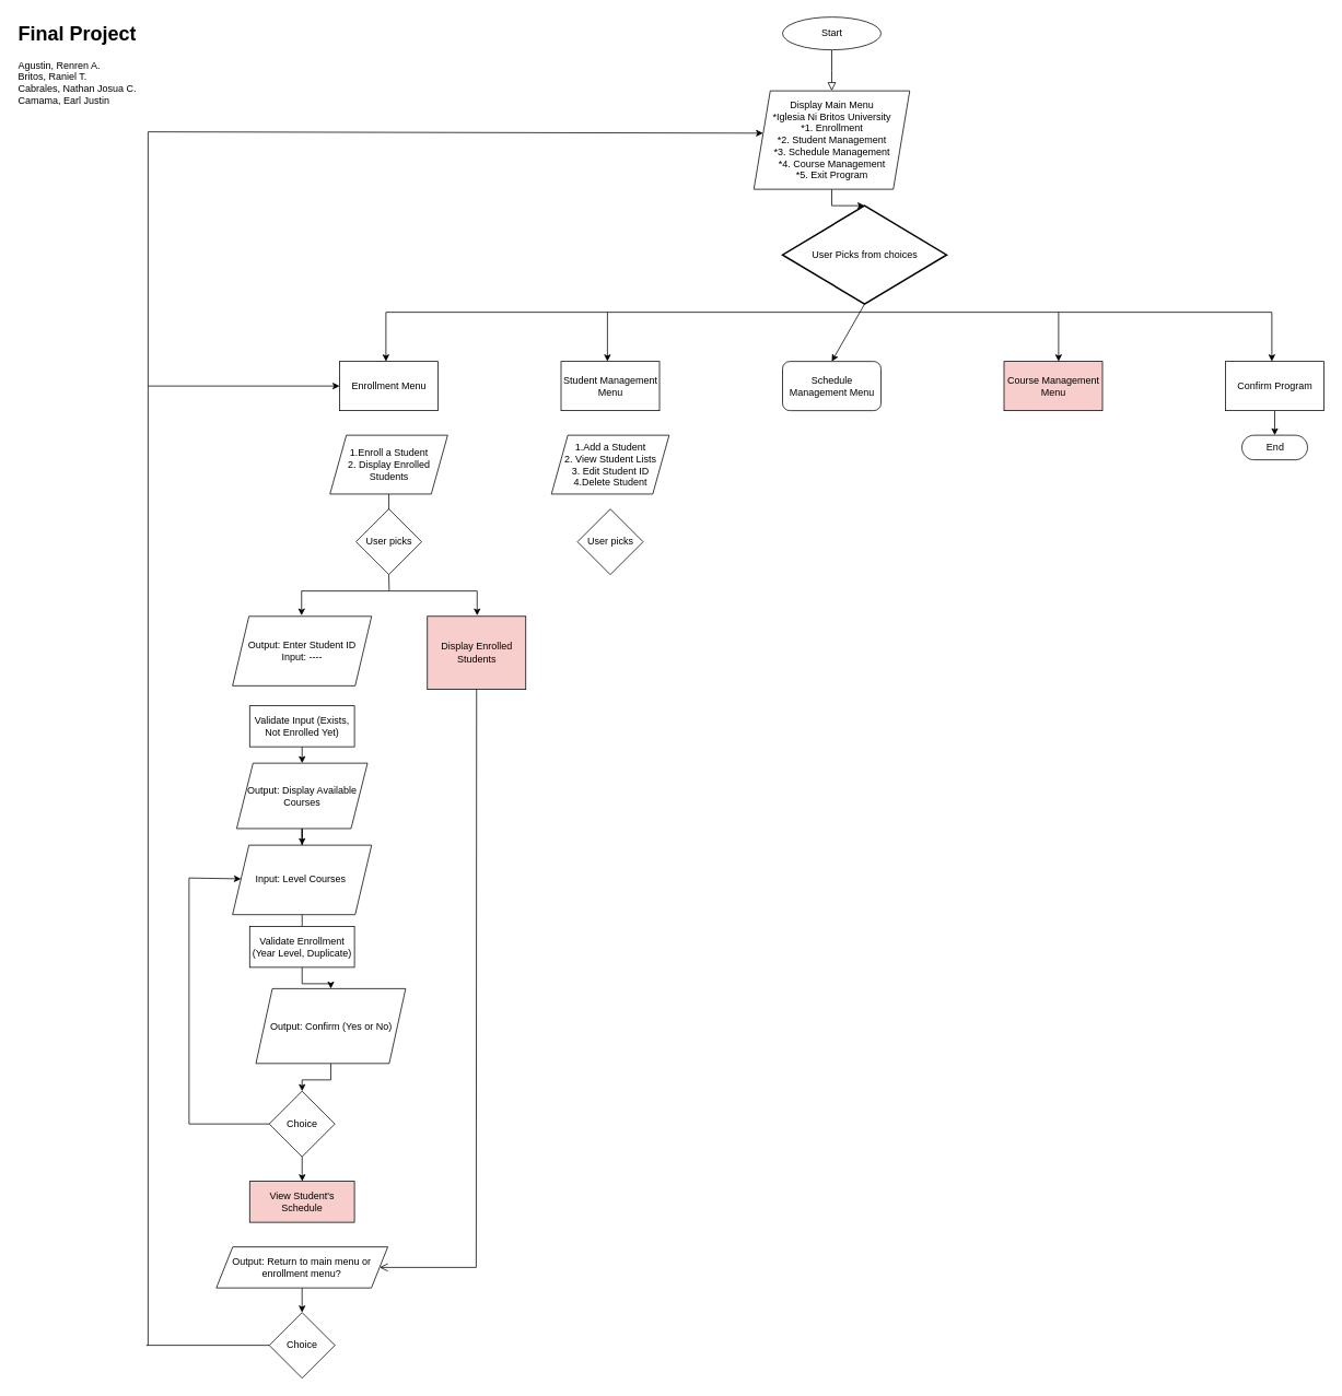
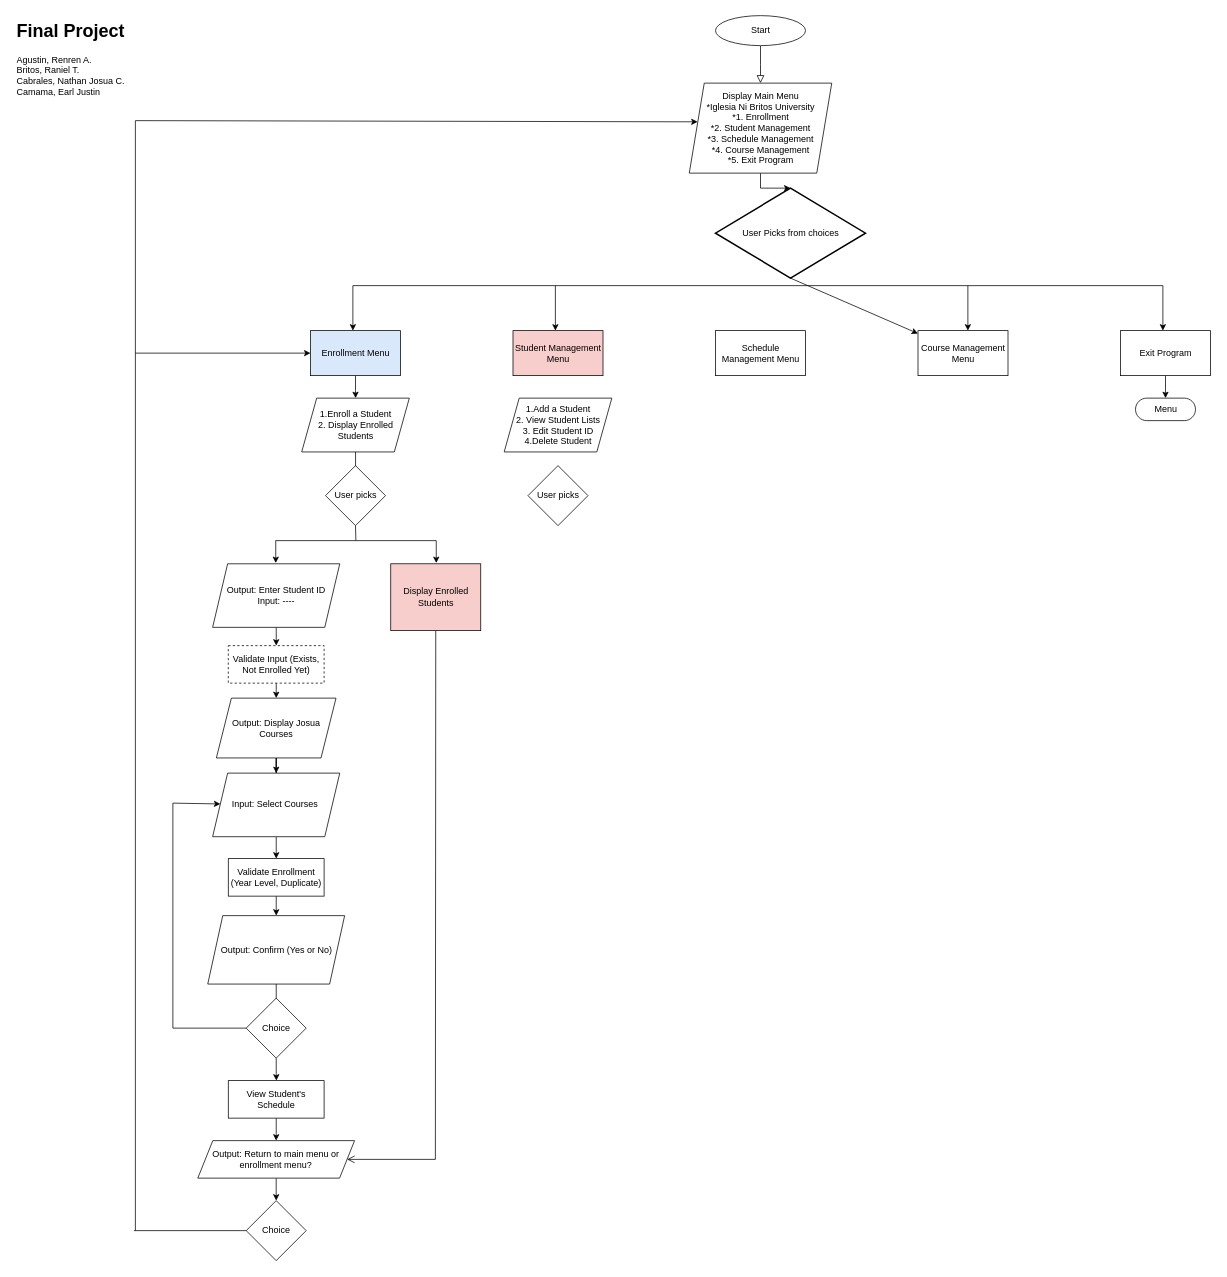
  <mxCell id="0" />
  <mxCell id="1" parent="0" />
  <mxCell id="2" value="" style="rounded=0;html=1;jettySize=auto;orthogonalLoop=1;fontSize=11;endArrow=block;endFill=0;endSize=8;strokeWidth=1;shadow=0;labelBackgroundColor=none;edgeStyle=orthogonalEdgeStyle;" parent="1" source="3" edge="1"><mxGeometry relative="1" as="geometry"><mxPoint x="1013.5" y="110" as="targetPoint" /></mxGeometry></mxCell>
  <mxCell id="3" value="Start" style="ellipse;whiteSpace=wrap;html=1;fontSize=12;glass=0;strokeWidth=1;shadow=0;" parent="1" vertex="1"><mxGeometry x="953.5" y="20" width="120" height="40" as="geometry" /></mxCell>
  <mxCell id="4" value="&lt;h1 style=&quot;margin-top: 0px;&quot;&gt;Final Project&lt;br&gt;&lt;/h1&gt;&lt;div&gt;Agustin, Renren A.&lt;/div&gt;&lt;div&gt;Britos, Raniel T.&lt;/div&gt;&lt;div&gt;&lt;span style=&quot;background-color: initial;&quot;&gt;Cabrales, Nathan Josua C.&lt;/span&gt;&lt;br&gt;&lt;/div&gt;&lt;div&gt;&lt;span style=&quot;background-color: initial;&quot;&gt;Camama, Earl Justin&lt;/span&gt;&lt;/div&gt;" style="text;html=1;whiteSpace=wrap;overflow=hidden;rounded=0;" parent="1" vertex="1"><mxGeometry x="20" y="20" width="180" height="120" as="geometry" /></mxCell>
  <mxCell id="5" value="User Picks from choices" style="strokeWidth=2;html=1;shape=mxgraph.flowchart.decision;whiteSpace=wrap;" parent="1" vertex="1"><mxGeometry x="953.5" y="250" width="200" height="120" as="geometry" /></mxCell>
- <mxCell id="6" value="Student Management Menu" style="rounded=0;whiteSpace=wrap;html=1;" parent="1" vertex="1"><mxGeometry x="683.5" y="440" width="120" height="60" as="geometry" /></mxCell>
- <mxCell id="7" value="Course Management Menu" style="rounded=0;whiteSpace=wrap;html=1;fillColor=#f8cecc;" parent="1" vertex="1"><mxGeometry x="1223.5" y="440" width="120" height="60" as="geometry" /></mxCell>
- <mxCell id="8" value="Schedule Management Menu" style="whiteSpace=wrap;html=1;rounded=1;" parent="1" vertex="1"><mxGeometry x="953.5" y="440" width="120" height="60" as="geometry" /></mxCell>
- <mxCell id="10" value="Enrollment Menu" style="rounded=0;whiteSpace=wrap;html=1;" parent="1" vertex="1"><mxGeometry x="413.5" y="440" width="120" height="60" as="geometry" /></mxCell>
+ <mxCell id="6" value="Student Management Menu" style="rounded=0;whiteSpace=wrap;html=1;fillColor=#f8cecc;" parent="1" vertex="1"><mxGeometry x="683.5" y="440" width="120" height="60" as="geometry" /></mxCell>
+ <mxCell id="7" value="Course Management Menu" style="rounded=0;whiteSpace=wrap;html=1;" parent="1" vertex="1"><mxGeometry x="1223.5" y="440" width="120" height="60" as="geometry" /></mxCell>
+ <mxCell id="8" value="Schedule Management Menu" style="rounded=0;whiteSpace=wrap;html=1;" parent="1" vertex="1"><mxGeometry x="953.5" y="440" width="120" height="60" as="geometry" /></mxCell>
+ <mxCell id="9" value="" style="edgeStyle=orthogonalEdgeStyle;rounded=0;orthogonalLoop=1;jettySize=auto;html=1;" parent="1" source="10" target="22" edge="1"><mxGeometry relative="1" as="geometry" /></mxCell>
+ <mxCell id="10" value="Enrollment Menu" style="rounded=0;whiteSpace=wrap;html=1;fillColor=#dae8fc;" parent="1" vertex="1"><mxGeometry x="413.5" y="440" width="120" height="60" as="geometry" /></mxCell>
  <mxCell id="11" value="" style="edgeStyle=none;html=1;" parent="1" source="12" target="57" edge="1"><mxGeometry relative="1" as="geometry" /></mxCell>
- <mxCell id="12" value="Confirm Program" style="rounded=0;whiteSpace=wrap;html=1;" parent="1" vertex="1"><mxGeometry x="1493.5" y="440" width="120" height="60" as="geometry" /></mxCell>
- <mxCell id="13" value="" style="endArrow=classic;html=1;rounded=0;exitX=0.5;exitY=1;exitDx=0;exitDy=0;exitPerimeter=0;entryX=0.5;entryY=0;entryDx=0;entryDy=0;" parent="1" source="5" target="8" edge="1"><mxGeometry width="50" height="50" relative="1" as="geometry"><mxPoint x="1003.5" y="410" as="sourcePoint" /><mxPoint x="1053.5" y="360" as="targetPoint" /></mxGeometry></mxCell>
+ <mxCell id="12" value="Exit Program" style="rounded=0;whiteSpace=wrap;html=1;" parent="1" vertex="1"><mxGeometry x="1493.5" y="440" width="120" height="60" as="geometry" /></mxCell>
+ <mxCell id="13" value="" style="endArrow=classic;html=1;rounded=0;exitX=0.5;exitY=1;exitDx=0;exitDy=0;exitPerimeter=0;" parent="1" source="5" target="7" edge="1"><mxGeometry width="50" height="50" relative="1" as="geometry"><mxPoint x="1003.5" y="410" as="sourcePoint" /><mxPoint x="1053.5" y="360" as="targetPoint" /></mxGeometry></mxCell>
  <mxCell id="14" value="" style="endArrow=none;html=1;rounded=0;" parent="1" edge="1"><mxGeometry width="50" height="50" relative="1" as="geometry"><mxPoint x="470" y="380" as="sourcePoint" /><mxPoint x="1550" y="380" as="targetPoint" /></mxGeometry></mxCell>
  <mxCell id="15" value="" style="endArrow=classic;html=1;rounded=0;entryX=0.5;entryY=0;entryDx=0;entryDy=0;" parent="1" edge="1"><mxGeometry width="50" height="50" relative="1" as="geometry"><mxPoint x="470" y="380" as="sourcePoint" /><mxPoint x="470" y="440" as="targetPoint" /></mxGeometry></mxCell>
  <mxCell id="16" value="" style="endArrow=classic;html=1;rounded=0;entryX=0.5;entryY=0;entryDx=0;entryDy=0;" parent="1" edge="1"><mxGeometry width="50" height="50" relative="1" as="geometry"><mxPoint x="740" y="380" as="sourcePoint" /><mxPoint x="740" y="440" as="targetPoint" /></mxGeometry></mxCell>
  <mxCell id="17" value="" style="endArrow=classic;html=1;rounded=0;entryX=0.5;entryY=0;entryDx=0;entryDy=0;" parent="1" edge="1"><mxGeometry width="50" height="50" relative="1" as="geometry"><mxPoint x="1290" y="380" as="sourcePoint" /><mxPoint x="1290" y="440" as="targetPoint" /></mxGeometry></mxCell>
  <mxCell id="18" value="" style="endArrow=classic;html=1;rounded=0;entryX=0.5;entryY=0;entryDx=0;entryDy=0;" parent="1" edge="1"><mxGeometry width="50" height="50" relative="1" as="geometry"><mxPoint x="1550" y="380" as="sourcePoint" /><mxPoint x="1550" y="440" as="targetPoint" /></mxGeometry></mxCell>
  <mxCell id="19" value="" style="edgeStyle=orthogonalEdgeStyle;rounded=0;orthogonalLoop=1;jettySize=auto;html=1;" parent="1" source="20" target="5" edge="1"><mxGeometry relative="1" as="geometry" /></mxCell>
  <mxCell id="20" value="Display Main Menu&lt;div&gt;*Iglesia Ni Britos University&lt;/div&gt;&lt;div&gt;*1. Enrollment&lt;br&gt;*2. Student Management&lt;br&gt;*3. Schedule Management&lt;br&gt;*4. Course Management&lt;br&gt;*5. Exit Program&lt;/div&gt;" style="shape=parallelogram;perimeter=parallelogramPerimeter;whiteSpace=wrap;html=1;fixedSize=1;" parent="1" vertex="1"><mxGeometry x="918.5" y="110" width="190" height="120" as="geometry" /></mxCell>
  <mxCell id="21" value="" style="edgeStyle=orthogonalEdgeStyle;rounded=0;orthogonalLoop=1;jettySize=auto;html=1;" parent="1" source="22" target="23" edge="1"><mxGeometry relative="1" as="geometry" /></mxCell>
  <mxCell id="22" value="1.Enroll a Student&lt;div&gt;2. Display Enrolled Students&lt;/div&gt;" style="shape=parallelogram;perimeter=parallelogramPerimeter;whiteSpace=wrap;html=1;fixedSize=1;" parent="1" vertex="1"><mxGeometry x="401.75" y="530" width="143.5" height="71.75" as="geometry" /></mxCell>
  <mxCell id="23" value="User picks" style="rhombus;whiteSpace=wrap;html=1;" parent="1" vertex="1"><mxGeometry x="433.5" y="620" width="80" height="80" as="geometry" /></mxCell>
+ <mxCell id="24" value="" style="edgeStyle=orthogonalEdgeStyle;rounded=0;orthogonalLoop=1;jettySize=auto;html=1;" parent="1" source="25" target="32" edge="1"><mxGeometry relative="1" as="geometry" /></mxCell>
  <mxCell id="25" value="&lt;div style=&quot;&quot;&gt;&lt;span style=&quot;background-color: initial;&quot;&gt;Output: Enter Student ID&lt;/span&gt;&lt;/div&gt;&lt;div style=&quot;&quot;&gt;Input: ----&lt;/div&gt;" style="shape=parallelogram;perimeter=parallelogramPerimeter;whiteSpace=wrap;html=1;fixedSize=1;align=center;" parent="1" vertex="1"><mxGeometry x="283" y="750.88" width="169.5" height="84.75" as="geometry" /></mxCell>
  <mxCell id="26" value="Display Enrolled Students" style="rounded=0;whiteSpace=wrap;html=1;fillColor=#f8cecc;" parent="1" vertex="1"><mxGeometry x="520.5" y="750.88" width="120" height="89.12" as="geometry" /></mxCell>
  <mxCell id="27" value="" style="endArrow=none;html=1;rounded=0;" parent="1" edge="1"><mxGeometry width="50" height="50" relative="1" as="geometry"><mxPoint x="367" y="720" as="sourcePoint" /><mxPoint x="581" y="720" as="targetPoint" /></mxGeometry></mxCell>
  <mxCell id="28" value="" style="endArrow=classic;html=1;rounded=0;" parent="1" edge="1"><mxGeometry width="50" height="50" relative="1" as="geometry"><mxPoint x="581.17" y="719.88" as="sourcePoint" /><mxPoint x="581.17" y="749.88" as="targetPoint" /></mxGeometry></mxCell>
  <mxCell id="29" value="" style="endArrow=classic;html=1;rounded=0;" parent="1" edge="1"><mxGeometry width="50" height="50" relative="1" as="geometry"><mxPoint x="367.17" y="719.88" as="sourcePoint" /><mxPoint x="367.17" y="749.88" as="targetPoint" /></mxGeometry></mxCell>
  <mxCell id="30" value="" style="endArrow=none;html=1;rounded=0;entryX=0.5;entryY=1;entryDx=0;entryDy=0;" parent="1" target="23" edge="1"><mxGeometry width="50" height="50" relative="1" as="geometry"><mxPoint x="474" y="720" as="sourcePoint" /><mxPoint x="630" y="750" as="targetPoint" /></mxGeometry></mxCell>
  <mxCell id="31" value="" style="edgeStyle=orthogonalEdgeStyle;rounded=0;orthogonalLoop=1;jettySize=auto;html=1;" parent="1" source="32" edge="1"><mxGeometry relative="1" as="geometry"><mxPoint x="367.774" y="930" as="targetPoint" /></mxGeometry></mxCell>
- <mxCell id="32" value="Validate Input (Exists, Not Enrolled Yet)" style="rounded=0;whiteSpace=wrap;html=1;" parent="1" vertex="1"><mxGeometry x="303.88" y="860" width="127.75" height="50" as="geometry" /></mxCell>
+ <mxCell id="32" value="Validate Input (Exists, Not Enrolled Yet)" style="rounded=0;whiteSpace=wrap;html=1;dashed=1;" parent="1" vertex="1"><mxGeometry x="303.88" y="860" width="127.75" height="50" as="geometry" /></mxCell>
  <mxCell id="33" value="" style="edgeStyle=orthogonalEdgeStyle;rounded=0;orthogonalLoop=1;jettySize=auto;html=1;" parent="1" source="34" target="36" edge="1"><mxGeometry relative="1" as="geometry" /></mxCell>
- <mxCell id="34" value="Output: Display Available Courses" style="shape=parallelogram;perimeter=parallelogramPerimeter;whiteSpace=wrap;html=1;fixedSize=1;" parent="1" vertex="1"><mxGeometry x="288" y="930" width="159.5" height="79.75" as="geometry" /></mxCell>
+ <mxCell id="34" value="Output: Display Josua Courses" style="shape=parallelogram;perimeter=parallelogramPerimeter;whiteSpace=wrap;html=1;fixedSize=1;" parent="1" vertex="1"><mxGeometry x="288" y="930" width="159.5" height="79.75" as="geometry" /></mxCell>
  <mxCell id="35" value="" style="edgeStyle=orthogonalEdgeStyle;rounded=0;orthogonalLoop=1;jettySize=auto;html=1;" parent="1" source="36" target="38" edge="1"><mxGeometry relative="1" as="geometry" /></mxCell>
- <mxCell id="36" value="Input: Level Courses&amp;nbsp;" style="shape=parallelogram;perimeter=parallelogramPerimeter;whiteSpace=wrap;html=1;fixedSize=1;" parent="1" vertex="1"><mxGeometry x="283.01" y="1030" width="169.5" height="84.75" as="geometry" /></mxCell>
+ <mxCell id="36" value="Input: Select Courses&amp;nbsp;" style="shape=parallelogram;perimeter=parallelogramPerimeter;whiteSpace=wrap;html=1;fixedSize=1;" parent="1" vertex="1"><mxGeometry x="283.01" y="1030" width="169.5" height="84.75" as="geometry" /></mxCell>
  <mxCell id="37" value="" style="edgeStyle=orthogonalEdgeStyle;rounded=0;orthogonalLoop=1;jettySize=auto;html=1;" parent="1" source="38" target="40" edge="1"><mxGeometry relative="1" as="geometry" /></mxCell>
- <mxCell id="38" value="Validate Enrollment (Year Level, Duplicate)" style="rounded=0;whiteSpace=wrap;html=1;" parent="1" vertex="1"><mxGeometry x="303.88" y="1129" width="127.75" height="50" as="geometry" /></mxCell>
+ <mxCell id="38" value="Validate Enrollment (Year Level, Duplicate)" style="rounded=0;whiteSpace=wrap;html=1;" parent="1" vertex="1"><mxGeometry x="303.88" y="1144" width="127.75" height="50" as="geometry" /></mxCell>
  <mxCell id="39" value="" style="edgeStyle=orthogonalEdgeStyle;rounded=0;orthogonalLoop=1;jettySize=auto;html=1;" parent="1" source="40" target="42" edge="1"><mxGeometry relative="1" as="geometry" /></mxCell>
- <mxCell id="40" value="Output: Confirm (Yes or No)" style="shape=parallelogram;perimeter=parallelogramPerimeter;whiteSpace=wrap;html=1;fixedSize=1;" parent="1" vertex="1"><mxGeometry x="311.5" y="1205" width="182.5" height="91.25" as="geometry" /></mxCell>
+ <mxCell id="40" value="Output: Confirm (Yes or No)" style="shape=parallelogram;perimeter=parallelogramPerimeter;whiteSpace=wrap;html=1;fixedSize=1;" parent="1" vertex="1"><mxGeometry x="276.5" y="1220" width="182.5" height="91.25" as="geometry" /></mxCell>
  <mxCell id="41" value="" style="edgeStyle=orthogonalEdgeStyle;rounded=0;orthogonalLoop=1;jettySize=auto;html=1;" parent="1" source="42" edge="1"><mxGeometry relative="1" as="geometry"><mxPoint x="368" y="1440" as="targetPoint" /></mxGeometry></mxCell>
  <mxCell id="42" value="Choice" style="rhombus;whiteSpace=wrap;html=1;" parent="1" vertex="1"><mxGeometry x="327.75" y="1330" width="80" height="80" as="geometry" /></mxCell>
  <mxCell id="43" value="" style="endArrow=none;html=1;rounded=0;entryX=0;entryY=0.5;entryDx=0;entryDy=0;" parent="1" target="42" edge="1"><mxGeometry width="50" height="50" relative="1" as="geometry"><mxPoint x="230" y="1370" as="sourcePoint" /><mxPoint x="326.5" y="1370" as="targetPoint" /></mxGeometry></mxCell>
  <mxCell id="44" value="" style="endArrow=none;html=1;rounded=0;" parent="1" edge="1"><mxGeometry width="50" height="50" relative="1" as="geometry"><mxPoint x="230" y="1370" as="sourcePoint" /><mxPoint x="230" y="1070" as="targetPoint" /></mxGeometry></mxCell>
  <mxCell id="45" value="" style="endArrow=classic;html=1;rounded=0;" parent="1" target="36" edge="1"><mxGeometry width="50" height="50" relative="1" as="geometry"><mxPoint x="230" y="1070" as="sourcePoint" /><mxPoint x="460" y="1180" as="targetPoint" /></mxGeometry></mxCell>
- <mxCell id="47" value="View Student's Schedule" style="rounded=0;whiteSpace=wrap;html=1;fillColor=#f8cecc;" parent="1" vertex="1"><mxGeometry x="303.88" y="1440" width="127.75" height="50" as="geometry" /></mxCell>
+ <mxCell id="46" value="" style="edgeStyle=orthogonalEdgeStyle;rounded=0;orthogonalLoop=1;jettySize=auto;html=1;" parent="1" source="47" target="49" edge="1"><mxGeometry relative="1" as="geometry" /></mxCell>
+ <mxCell id="47" value="View Student's Schedule" style="rounded=0;whiteSpace=wrap;html=1;" parent="1" vertex="1"><mxGeometry x="303.88" y="1440" width="127.75" height="50" as="geometry" /></mxCell>
  <mxCell id="48" value="" style="edgeStyle=none;html=1;" parent="1" source="49" target="50" edge="1"><mxGeometry relative="1" as="geometry" /></mxCell>
  <mxCell id="49" value="Output: Return to main menu or enrollment menu?" style="shape=parallelogram;perimeter=parallelogramPerimeter;whiteSpace=wrap;html=1;fixedSize=1;" parent="1" vertex="1"><mxGeometry x="263.24" y="1520" width="209.01" height="50" as="geometry" /></mxCell>
  <mxCell id="50" value="Choice" style="rhombus;whiteSpace=wrap;html=1;" parent="1" vertex="1"><mxGeometry x="327.76" y="1600" width="80" height="80" as="geometry" /></mxCell>
  <mxCell id="51" value="" style="endArrow=none;html=1;rounded=0;entryX=0;entryY=0.5;entryDx=0;entryDy=0;" parent="1" target="50" edge="1"><mxGeometry width="50" height="50" relative="1" as="geometry"><mxPoint x="178" y="1640" as="sourcePoint" /><mxPoint x="276.5" y="1609.68" as="targetPoint" /></mxGeometry></mxCell>
  <mxCell id="52" value="" style="endArrow=none;html=1;rounded=0;" parent="1" edge="1"><mxGeometry width="50" height="50" relative="1" as="geometry"><mxPoint x="180" y="1640" as="sourcePoint" /><mxPoint x="180" y="160" as="targetPoint" /></mxGeometry></mxCell>
  <mxCell id="53" value="" style="endArrow=classic;html=1;rounded=0;entryX=0.059;entryY=0.43;entryDx=0;entryDy=0;entryPerimeter=0;" parent="1" target="20" edge="1"><mxGeometry width="50" height="50" relative="1" as="geometry"><mxPoint x="180" y="160" as="sourcePoint" /><mxPoint x="480" y="160" as="targetPoint" /></mxGeometry></mxCell>
  <mxCell id="54" value="" style="endArrow=classic;html=1;rounded=0;entryX=0;entryY=0.5;entryDx=0;entryDy=0;" parent="1" target="10" edge="1"><mxGeometry width="50" height="50" relative="1" as="geometry"><mxPoint x="180" y="470" as="sourcePoint" /><mxPoint x="480" y="530" as="targetPoint" /></mxGeometry></mxCell>
  <mxCell id="55" value="1.Add a Student&lt;div&gt;2. View Student Lists&lt;/div&gt;&lt;div&gt;3. Edit Student ID&lt;/div&gt;&lt;div&gt;4.Delete Student&lt;/div&gt;" style="shape=parallelogram;perimeter=parallelogramPerimeter;whiteSpace=wrap;html=1;fixedSize=1;" parent="1" vertex="1"><mxGeometry x="671.75" y="530" width="143.5" height="71.75" as="geometry" /></mxCell>
  <mxCell id="56" value="User picks" style="rhombus;whiteSpace=wrap;html=1;" parent="1" vertex="1"><mxGeometry x="703.5" y="620" width="80" height="80" as="geometry" /></mxCell>
- <mxCell id="57" value="End" style="html=1;dashed=0;whitespace=wrap;shape=mxgraph.dfd.start" parent="1" vertex="1"><mxGeometry x="1513.5" y="530" width="80" height="30" as="geometry" /></mxCell>
+ <mxCell id="57" value="Menu" style="html=1;dashed=0;whitespace=wrap;shape=mxgraph.dfd.start" parent="1" vertex="1"><mxGeometry x="1513.5" y="530" width="80" height="30" as="geometry" /></mxCell>
  <mxCell id="58" value="" style="endArrow=none;startArrow=none;endFill=0;startFill=0;endSize=8;html=1;verticalAlign=bottom;labelBackgroundColor=none;strokeWidth=1;exitX=0.5;exitY=1;exitDx=0;exitDy=0;" parent="1" source="26" edge="1"><mxGeometry width="160" relative="1" as="geometry"><mxPoint x="580.5" y="845" as="sourcePoint" /><mxPoint x="580" y="1545" as="targetPoint" /></mxGeometry></mxCell>
  <mxCell id="59" value="" style="endArrow=open;startArrow=none;endFill=0;startFill=0;endSize=8;html=1;verticalAlign=bottom;labelBackgroundColor=none;strokeWidth=1;entryX=1;entryY=0.5;entryDx=0;entryDy=0;" parent="1" target="49" edge="1"><mxGeometry width="160" relative="1" as="geometry"><mxPoint x="580" y="1545" as="sourcePoint" /><mxPoint x="750" y="1540" as="targetPoint" /></mxGeometry></mxCell>
